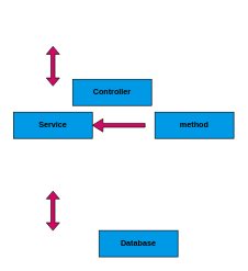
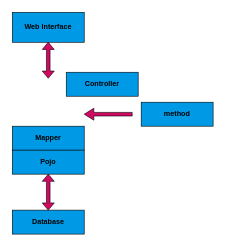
  <mxCell id="0" />
  <mxCell id="1" parent="0" />
+ <mxCell id="2" value="&lt;b&gt;Web Interface&lt;/b&gt;" style="rounded=0;whiteSpace=wrap;html=1;fillColor=#0099e5;" vertex="1" parent="1"><mxGeometry x="20" y="20" width="120" height="50" as="geometry" /></mxCell>
  <mxCell id="3" value="&lt;b&gt;Controller&lt;/b&gt;" style="rounded=0;whiteSpace=wrap;html=1;fillColor=#0099e5;" vertex="1" parent="1"><mxGeometry x="110" y="120" width="120" height="40" as="geometry" /></mxCell>
- <mxCell id="4" value="&lt;b&gt;Service&lt;/b&gt;" style="rounded=0;whiteSpace=wrap;html=1;fillColor=#0099e5;" vertex="1" parent="1"><mxGeometry x="20" y="170" width="120" height="40" as="geometry" /></mxCell>
- <mxCell id="7" value="&lt;b&gt;Database&lt;/b&gt;" style="rounded=0;whiteSpace=wrap;html=1;fillColor=#0099e5;" vertex="1" parent="1"><mxGeometry x="150" y="350" width="120" height="40" as="geometry" /></mxCell>
+ <mxCell id="5" value="&lt;b&gt;Mapper&lt;/b&gt;" style="rounded=0;whiteSpace=wrap;html=1;fillColor=#0099e5;" vertex="1" parent="1"><mxGeometry x="20" y="210" width="120" height="40" as="geometry" /></mxCell>
+ <mxCell id="6" value="&lt;b&gt;Pojo&lt;/b&gt;" style="rounded=0;whiteSpace=wrap;html=1;fillColor=#0099e5;" vertex="1" parent="1"><mxGeometry x="20" y="250" width="120" height="40" as="geometry" /></mxCell>
+ <mxCell id="7" value="&lt;b&gt;Database&lt;/b&gt;" style="rounded=0;whiteSpace=wrap;html=1;fillColor=#0099e5;" vertex="1" parent="1"><mxGeometry x="20" y="350" width="120" height="40" as="geometry" /></mxCell>
  <mxCell id="8" value="&lt;b&gt;method&lt;/b&gt;" style="rounded=0;whiteSpace=wrap;html=1;fillColor=#0099e5;" vertex="1" parent="1"><mxGeometry x="235" y="170" width="120" height="40" as="geometry" /></mxCell>
  <mxCell id="9" value="" style="shape=doubleArrow;direction=south;whiteSpace=wrap;html=1;fontFamily=Helvetica;fillColor=#d20962;" vertex="1" parent="1"><mxGeometry x="70" y="70" width="20" height="60" as="geometry" /></mxCell>
  <mxCell id="10" value="" style="shape=doubleArrow;direction=south;whiteSpace=wrap;html=1;fontFamily=Helvetica;fillColor=#d20962;" vertex="1" parent="1"><mxGeometry x="70" y="290" width="20" height="60" as="geometry" /></mxCell>
  <mxCell id="11" value="" style="shape=singleArrow;direction=west;whiteSpace=wrap;html=1;fontFamily=Helvetica;fillColor=#d20962;" vertex="1" parent="1"><mxGeometry x="140" y="180" width="80" height="20" as="geometry" /></mxCell>
